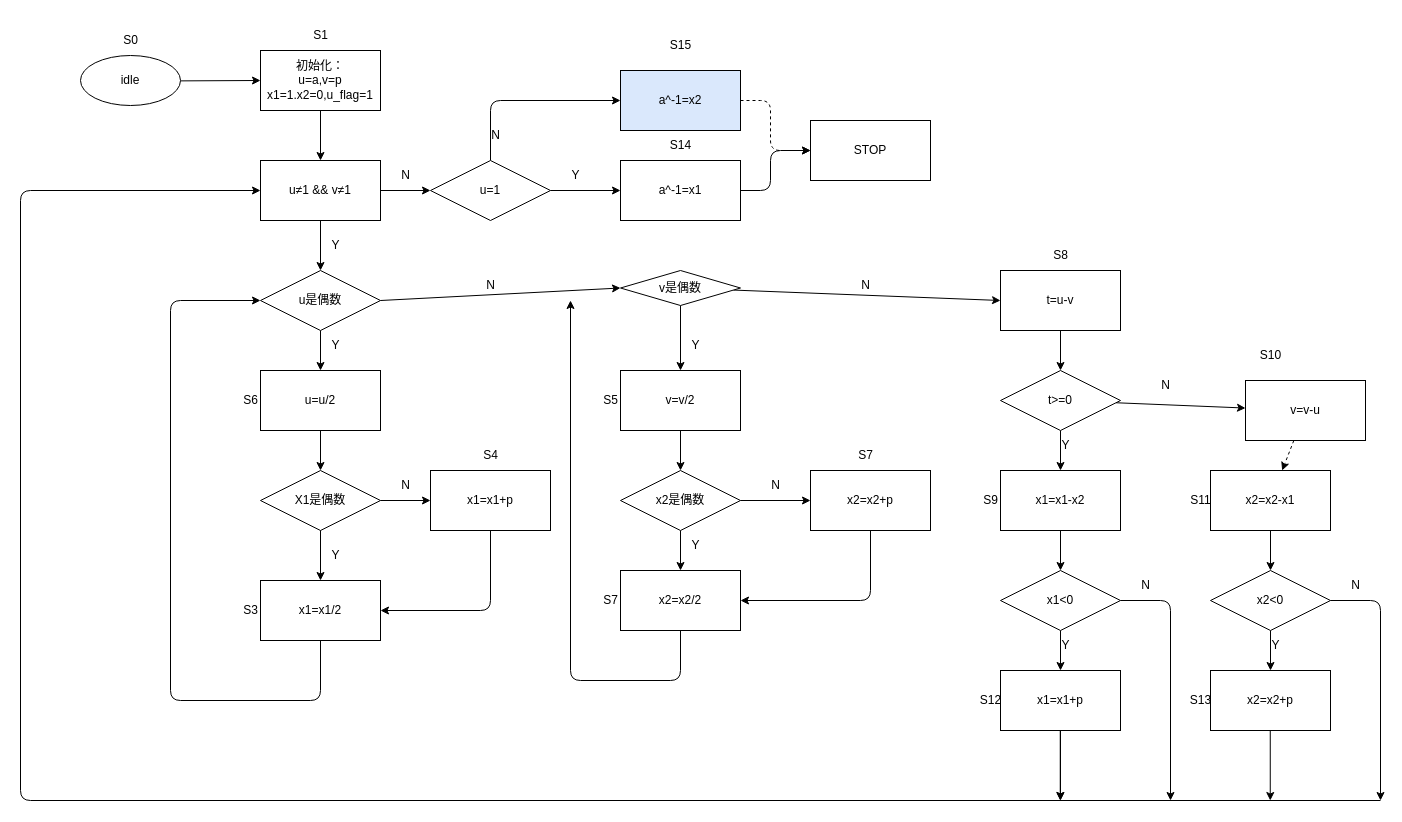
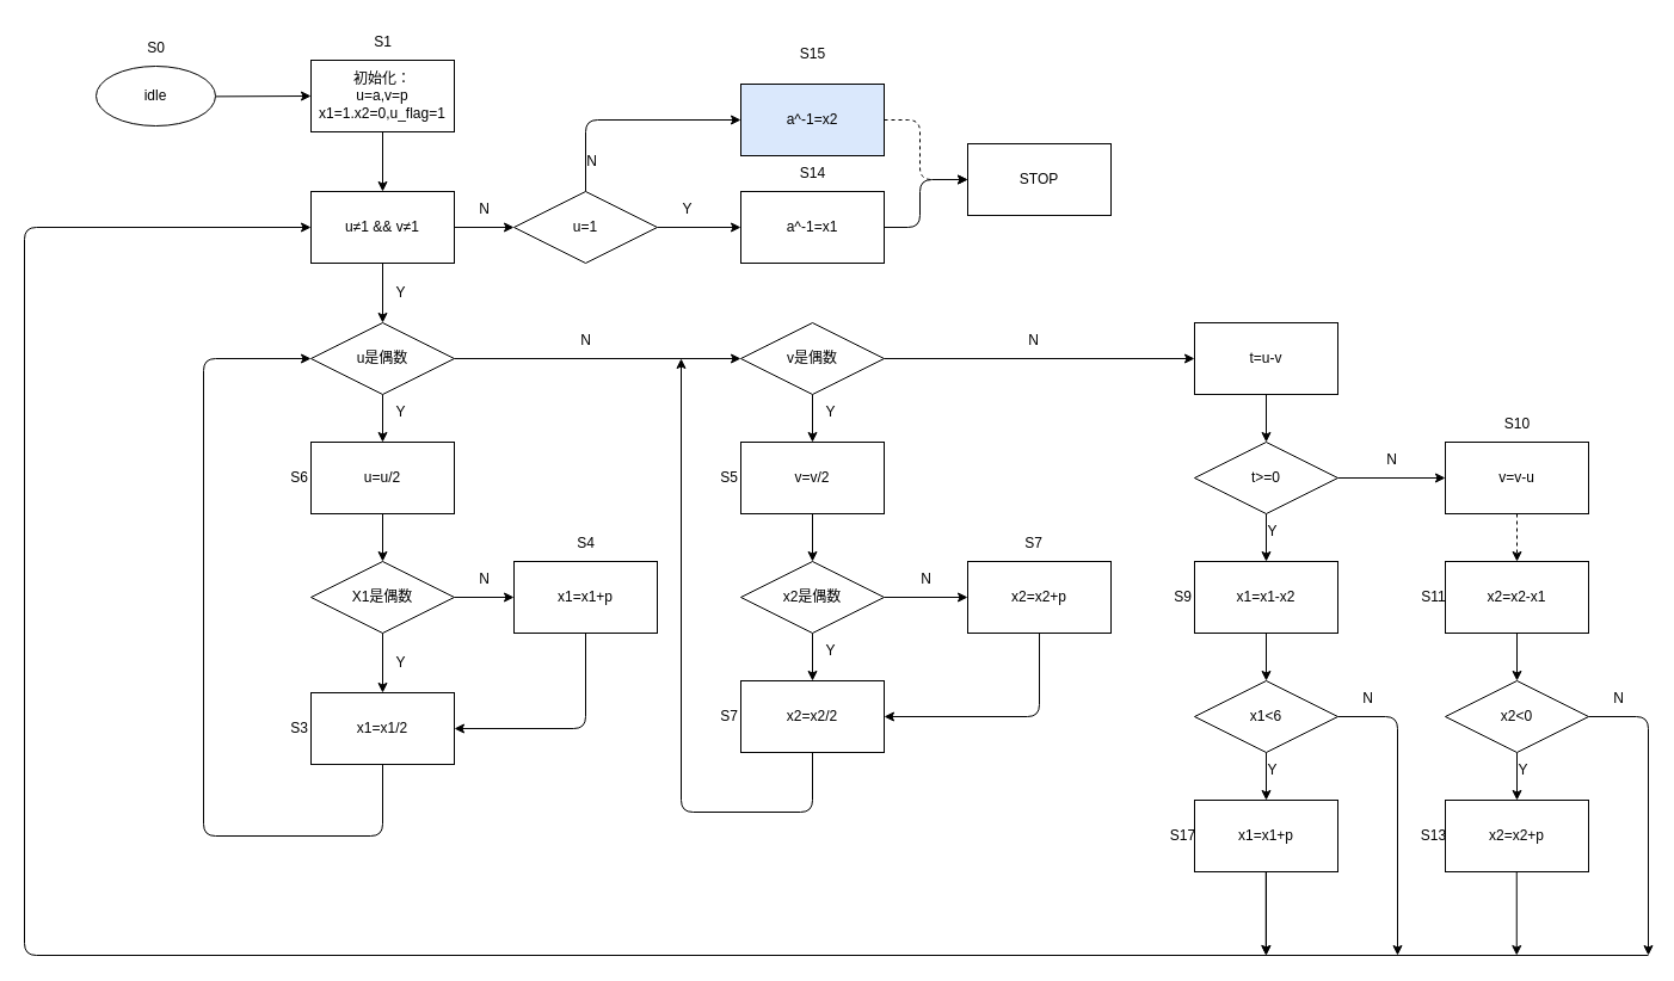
  <mxCell id="0" />
  <mxCell id="1" parent="0" />
  <mxCell id="2" value="" style="edgeStyle=none;html=1;" parent="1" source="3" target="10" edge="1"><mxGeometry relative="1" as="geometry" /></mxCell>
  <mxCell id="3" value="初始化：&lt;br&gt;u=a,v=p&lt;br&gt;x1=1.x2=0,u_flag=1" style="whiteSpace=wrap;html=1;" parent="1" vertex="1"><mxGeometry x="260" y="50" width="120" height="60" as="geometry" /></mxCell>
  <mxCell id="4" value="S1" style="text;html=1;align=center;verticalAlign=middle;resizable=0;points=[];autosize=1;strokeColor=none;fillColor=none;" parent="1" vertex="1"><mxGeometry x="300" y="20" width="40" height="30" as="geometry" /></mxCell>
  <mxCell id="5" value="" style="edgeStyle=none;html=1;" parent="1" source="6" target="3" edge="1"><mxGeometry relative="1" as="geometry" /></mxCell>
  <mxCell id="6" value="idle" style="ellipse;whiteSpace=wrap;html=1;" parent="1" vertex="1"><mxGeometry x="80" y="55" width="100" height="50" as="geometry" /></mxCell>
  <mxCell id="7" value="S0" style="text;html=1;align=center;verticalAlign=middle;resizable=0;points=[];autosize=1;strokeColor=none;fillColor=none;" parent="1" vertex="1"><mxGeometry x="110" y="25" width="40" height="30" as="geometry" /></mxCell>
  <mxCell id="8" value="" style="edgeStyle=none;html=1;" parent="1" source="10" target="13" edge="1"><mxGeometry relative="1" as="geometry" /></mxCell>
  <mxCell id="9" value="" style="edgeStyle=none;html=1;" parent="1" source="10" target="17" edge="1"><mxGeometry relative="1" as="geometry" /></mxCell>
  <mxCell id="10" value="u≠1 &amp;amp;&amp;amp; v≠1" style="whiteSpace=wrap;html=1;rounded=0;" parent="1" vertex="1"><mxGeometry x="260" y="160" width="120" height="60" as="geometry" /></mxCell>
  <mxCell id="11" value="" style="edgeStyle=none;html=1;" parent="1" source="13" target="20" edge="1"><mxGeometry relative="1" as="geometry" /></mxCell>
  <mxCell id="12" style="edgeStyle=none;html=1;exitX=1;exitY=0.5;exitDx=0;exitDy=0;entryX=0;entryY=0.5;entryDx=0;entryDy=0;" parent="1" source="13" target="44" edge="1"><mxGeometry relative="1" as="geometry" /></mxCell>
  <mxCell id="13" value="u是偶数" style="rhombus;whiteSpace=wrap;html=1;" parent="1" vertex="1"><mxGeometry x="260" y="270" width="120" height="60" as="geometry" /></mxCell>
  <mxCell id="14" value="Y" style="text;html=1;align=center;verticalAlign=middle;resizable=0;points=[];autosize=1;strokeColor=none;fillColor=none;" parent="1" vertex="1"><mxGeometry x="320" y="230" width="30" height="30" as="geometry" /></mxCell>
  <mxCell id="15" value="" style="edgeStyle=none;html=1;entryX=0;entryY=0.5;entryDx=0;entryDy=0;" parent="1" source="17" target="36" edge="1"><mxGeometry relative="1" as="geometry" /></mxCell>
  <mxCell id="16" style="edgeStyle=none;html=1;exitX=0.5;exitY=0;exitDx=0;exitDy=0;entryX=0;entryY=0.5;entryDx=0;entryDy=0;" parent="1" source="17" target="34" edge="1"><mxGeometry relative="1" as="geometry"><Array as="points"><mxPoint x="490" y="100" /></Array></mxGeometry></mxCell>
  <mxCell id="17" value="u=1" style="rhombus;whiteSpace=wrap;html=1;" parent="1" vertex="1"><mxGeometry x="430" y="160" width="120" height="60" as="geometry" /></mxCell>
  <mxCell id="18" value="N" style="text;html=1;align=center;verticalAlign=middle;resizable=0;points=[];autosize=1;strokeColor=none;fillColor=none;" parent="1" vertex="1"><mxGeometry x="390" y="160" width="30" height="30" as="geometry" /></mxCell>
  <mxCell id="19" value="" style="edgeStyle=none;html=1;" parent="1" source="20" target="23" edge="1"><mxGeometry relative="1" as="geometry" /></mxCell>
  <mxCell id="20" value="u=u/2" style="whiteSpace=wrap;html=1;" parent="1" vertex="1"><mxGeometry x="260" y="370" width="120" height="60" as="geometry" /></mxCell>
  <mxCell id="21" value="S6" style="text;html=1;align=center;verticalAlign=middle;resizable=0;points=[];autosize=1;strokeColor=none;fillColor=none;" parent="1" vertex="1"><mxGeometry x="230" y="385" width="40" height="30" as="geometry" /></mxCell>
  <mxCell id="22" value="" style="edgeStyle=none;html=1;" parent="1" source="23" target="30" edge="1"><mxGeometry relative="1" as="geometry" /></mxCell>
  <mxCell id="23" value="X1是偶数" style="rhombus;whiteSpace=wrap;html=1;" parent="1" vertex="1"><mxGeometry x="260" y="470" width="120" height="60" as="geometry" /></mxCell>
  <mxCell id="24" value="" style="edgeStyle=none;html=1;" parent="1" edge="1"><mxGeometry relative="1" as="geometry"><mxPoint x="320" y="530" as="sourcePoint" /><mxPoint x="320" y="580" as="targetPoint" /></mxGeometry></mxCell>
  <mxCell id="25" value="Y" style="text;html=1;align=center;verticalAlign=middle;resizable=0;points=[];autosize=1;strokeColor=none;fillColor=none;" parent="1" vertex="1"><mxGeometry x="320" y="540" width="30" height="30" as="geometry" /></mxCell>
  <mxCell id="26" style="edgeStyle=none;html=1;exitX=0.5;exitY=1;exitDx=0;exitDy=0;entryX=0;entryY=0.5;entryDx=0;entryDy=0;" parent="1" source="27" target="13" edge="1"><mxGeometry relative="1" as="geometry"><Array as="points"><mxPoint x="320" y="700" /><mxPoint x="170" y="700" /><mxPoint x="170" y="300" /></Array></mxGeometry></mxCell>
  <mxCell id="27" value="x1=x1/2" style="whiteSpace=wrap;html=1;" parent="1" vertex="1"><mxGeometry x="260" y="580" width="120" height="60" as="geometry" /></mxCell>
  <mxCell id="28" value="S4" style="text;html=1;align=center;verticalAlign=middle;resizable=0;points=[];autosize=1;strokeColor=none;fillColor=none;" parent="1" vertex="1"><mxGeometry x="470" y="440" width="40" height="30" as="geometry" /></mxCell>
  <mxCell id="29" style="edgeStyle=none;html=1;entryX=1;entryY=0.5;entryDx=0;entryDy=0;" parent="1" source="30" target="27" edge="1"><mxGeometry relative="1" as="geometry"><Array as="points"><mxPoint x="490" y="610" /></Array></mxGeometry></mxCell>
  <mxCell id="30" value="x1=x1+p" style="whiteSpace=wrap;html=1;" parent="1" vertex="1"><mxGeometry x="430" y="470" width="120" height="60" as="geometry" /></mxCell>
  <mxCell id="31" value="N" style="text;html=1;align=center;verticalAlign=middle;resizable=0;points=[];autosize=1;strokeColor=none;fillColor=none;" parent="1" vertex="1"><mxGeometry x="390" y="470" width="30" height="30" as="geometry" /></mxCell>
  <mxCell id="32" value="Y" style="text;html=1;align=center;verticalAlign=middle;resizable=0;points=[];autosize=1;strokeColor=none;fillColor=none;" parent="1" vertex="1"><mxGeometry x="320" y="330" width="30" height="30" as="geometry" /></mxCell>
  <mxCell id="33" style="edgeStyle=none;html=1;exitX=1;exitY=0.5;exitDx=0;exitDy=0;entryX=0;entryY=0.5;entryDx=0;entryDy=0;dashed=1;" parent="1" source="34" target="37" edge="1"><mxGeometry relative="1" as="geometry"><Array as="points"><mxPoint x="770" y="100" /><mxPoint x="770" y="150" /></Array></mxGeometry></mxCell>
  <mxCell id="34" value="a^-1=x2" style="whiteSpace=wrap;html=1;fillColor=#dae8fc;" parent="1" vertex="1"><mxGeometry x="620" y="70" width="120" height="60" as="geometry" /></mxCell>
  <mxCell id="35" style="edgeStyle=none;html=1;exitX=1;exitY=0.5;exitDx=0;exitDy=0;entryX=0;entryY=0.5;entryDx=0;entryDy=0;" parent="1" source="36" target="37" edge="1"><mxGeometry relative="1" as="geometry"><Array as="points"><mxPoint x="770" y="190" /><mxPoint x="770" y="150" /></Array></mxGeometry></mxCell>
  <mxCell id="36" value="a^-1=x1" style="whiteSpace=wrap;html=1;" parent="1" vertex="1"><mxGeometry x="620" y="160" width="120" height="60" as="geometry" /></mxCell>
  <mxCell id="37" value="STOP" style="whiteSpace=wrap;html=1;" parent="1" vertex="1"><mxGeometry x="810" y="120" width="120" height="60" as="geometry" /></mxCell>
  <mxCell id="38" value="S15" style="text;html=1;align=center;verticalAlign=middle;resizable=0;points=[];autosize=1;strokeColor=none;fillColor=none;" parent="1" vertex="1"><mxGeometry x="660" y="30" width="40" height="30" as="geometry" /></mxCell>
  <mxCell id="39" value="S14" style="text;html=1;align=center;verticalAlign=middle;resizable=0;points=[];autosize=1;strokeColor=none;fillColor=none;" parent="1" vertex="1"><mxGeometry x="660" y="130" width="40" height="30" as="geometry" /></mxCell>
  <mxCell id="40" value="N" style="text;html=1;align=center;verticalAlign=middle;resizable=0;points=[];autosize=1;strokeColor=none;fillColor=none;" parent="1" vertex="1"><mxGeometry x="480" y="120" width="30" height="30" as="geometry" /></mxCell>
  <mxCell id="41" value="Y" style="text;html=1;align=center;verticalAlign=middle;resizable=0;points=[];autosize=1;strokeColor=none;fillColor=none;" parent="1" vertex="1"><mxGeometry x="560" y="160" width="30" height="30" as="geometry" /></mxCell>
  <mxCell id="42" value="" style="edgeStyle=none;html=1;" parent="1" source="44" target="47" edge="1"><mxGeometry relative="1" as="geometry" /></mxCell>
  <mxCell id="43" style="edgeStyle=none;html=1;entryX=0;entryY=0.5;entryDx=0;entryDy=0;" parent="1" source="44" target="63" edge="1"><mxGeometry relative="1" as="geometry" /></mxCell>
- <mxCell id="44" value="v是偶数" style="rhombus;whiteSpace=wrap;html=1;" parent="1" vertex="1"><mxGeometry x="620" y="270" width="120" height="35" as="geometry" /></mxCell>
+ <mxCell id="44" value="v是偶数" style="rhombus;whiteSpace=wrap;html=1;" parent="1" vertex="1"><mxGeometry x="620" y="270" width="120" height="60" as="geometry" /></mxCell>
  <mxCell id="45" value="N" style="text;html=1;align=center;verticalAlign=middle;resizable=0;points=[];autosize=1;strokeColor=none;fillColor=none;" parent="1" vertex="1"><mxGeometry x="475" y="270" width="30" height="30" as="geometry" /></mxCell>
  <mxCell id="46" value="" style="edgeStyle=none;html=1;" parent="1" source="47" target="50" edge="1"><mxGeometry relative="1" as="geometry" /></mxCell>
  <mxCell id="47" value="v=v/2" style="whiteSpace=wrap;html=1;" parent="1" vertex="1"><mxGeometry x="620" y="370" width="120" height="60" as="geometry" /></mxCell>
  <mxCell id="48" value="" style="edgeStyle=none;html=1;" parent="1" source="50" target="52" edge="1"><mxGeometry relative="1" as="geometry" /></mxCell>
  <mxCell id="49" value="" style="edgeStyle=none;html=1;" parent="1" source="50" target="54" edge="1"><mxGeometry relative="1" as="geometry" /></mxCell>
  <mxCell id="50" value="x2是偶数" style="rhombus;whiteSpace=wrap;html=1;" parent="1" vertex="1"><mxGeometry x="620" y="470" width="120" height="60" as="geometry" /></mxCell>
  <mxCell id="51" style="edgeStyle=none;html=1;exitX=0.5;exitY=1;exitDx=0;exitDy=0;" parent="1" source="52" edge="1"><mxGeometry relative="1" as="geometry"><mxPoint x="570" y="300" as="targetPoint" /><Array as="points"><mxPoint x="680" y="680" /><mxPoint x="570" y="680" /></Array></mxGeometry></mxCell>
  <mxCell id="52" value="x2=x2/2" style="whiteSpace=wrap;html=1;" parent="1" vertex="1"><mxGeometry x="620" y="570" width="120" height="60" as="geometry" /></mxCell>
  <mxCell id="53" style="edgeStyle=none;html=1;exitX=0.5;exitY=1;exitDx=0;exitDy=0;entryX=1;entryY=0.5;entryDx=0;entryDy=0;" parent="1" source="54" target="52" edge="1"><mxGeometry relative="1" as="geometry"><Array as="points"><mxPoint x="870" y="600" /></Array></mxGeometry></mxCell>
  <mxCell id="54" value="x2=x2+p" style="whiteSpace=wrap;html=1;" parent="1" vertex="1"><mxGeometry x="810" y="470" width="120" height="60" as="geometry" /></mxCell>
  <mxCell id="55" value="S5" style="text;html=1;align=center;verticalAlign=middle;resizable=0;points=[];autosize=1;strokeColor=none;fillColor=none;" parent="1" vertex="1"><mxGeometry x="590" y="385" width="40" height="30" as="geometry" /></mxCell>
  <mxCell id="56" value="S7" style="text;html=1;align=center;verticalAlign=middle;resizable=0;points=[];autosize=1;strokeColor=none;fillColor=none;" parent="1" vertex="1"><mxGeometry x="845" y="440" width="40" height="30" as="geometry" /></mxCell>
  <mxCell id="57" value="S7" style="text;html=1;align=center;verticalAlign=middle;resizable=0;points=[];autosize=1;strokeColor=none;fillColor=none;" parent="1" vertex="1"><mxGeometry x="590" y="585" width="40" height="30" as="geometry" /></mxCell>
  <mxCell id="58" value="N" style="text;html=1;align=center;verticalAlign=middle;resizable=0;points=[];autosize=1;strokeColor=none;fillColor=none;" parent="1" vertex="1"><mxGeometry x="760" y="470" width="30" height="30" as="geometry" /></mxCell>
  <mxCell id="59" value="N" style="text;html=1;align=center;verticalAlign=middle;resizable=0;points=[];autosize=1;strokeColor=none;fillColor=none;" parent="1" vertex="1"><mxGeometry x="850" y="270" width="30" height="30" as="geometry" /></mxCell>
  <mxCell id="60" value="Y" style="text;html=1;align=center;verticalAlign=middle;resizable=0;points=[];autosize=1;strokeColor=none;fillColor=none;" parent="1" vertex="1"><mxGeometry x="680" y="530" width="30" height="30" as="geometry" /></mxCell>
  <mxCell id="61" value="Y" style="text;html=1;align=center;verticalAlign=middle;resizable=0;points=[];autosize=1;strokeColor=none;fillColor=none;" parent="1" vertex="1"><mxGeometry x="680" y="330" width="30" height="30" as="geometry" /></mxCell>
  <mxCell id="62" value="" style="edgeStyle=none;html=1;" parent="1" source="63" target="66" edge="1"><mxGeometry relative="1" as="geometry" /></mxCell>
  <mxCell id="63" value="t=u-v" style="whiteSpace=wrap;html=1;" parent="1" vertex="1"><mxGeometry x="1000" y="270" width="120" height="60" as="geometry" /></mxCell>
  <mxCell id="64" value="" style="edgeStyle=none;html=1;" parent="1" source="66" target="68" edge="1"><mxGeometry relative="1" as="geometry" /></mxCell>
  <mxCell id="65" value="" style="edgeStyle=none;html=1;" parent="1" source="66" target="70" edge="1"><mxGeometry relative="1" as="geometry" /></mxCell>
  <mxCell id="66" value="t&amp;gt;=0" style="rhombus;whiteSpace=wrap;html=1;" parent="1" vertex="1"><mxGeometry x="1000" y="370" width="120" height="60" as="geometry" /></mxCell>
  <mxCell id="67" value="" style="edgeStyle=none;html=1;" parent="1" source="68" target="75" edge="1"><mxGeometry relative="1" as="geometry" /></mxCell>
  <mxCell id="68" value="x1=x1-x2" style="whiteSpace=wrap;html=1;" parent="1" vertex="1"><mxGeometry x="1000" y="470" width="120" height="60" as="geometry" /></mxCell>
  <mxCell id="69" value="" style="edgeStyle=none;html=1;dashed=1;" parent="1" source="70" target="72" edge="1"><mxGeometry relative="1" as="geometry" /></mxCell>
- <mxCell id="70" value="v=v-u" style="whiteSpace=wrap;html=1;" parent="1" vertex="1"><mxGeometry x="1245" y="380" width="120" height="60" as="geometry" /></mxCell>
+ <mxCell id="70" value="v=v-u" style="whiteSpace=wrap;html=1;" parent="1" vertex="1"><mxGeometry x="1210" y="370" width="120" height="60" as="geometry" /></mxCell>
  <mxCell id="71" value="" style="edgeStyle=none;html=1;" parent="1" source="72" target="77" edge="1"><mxGeometry relative="1" as="geometry" /></mxCell>
  <mxCell id="72" value="x2=x2-x1" style="whiteSpace=wrap;html=1;" parent="1" vertex="1"><mxGeometry x="1210" y="470" width="120" height="60" as="geometry" /></mxCell>
  <mxCell id="73" value="" style="edgeStyle=none;html=1;" parent="1" source="75" target="81" edge="1"><mxGeometry relative="1" as="geometry" /></mxCell>
  <mxCell id="74" style="edgeStyle=none;html=1;exitX=1;exitY=0.5;exitDx=0;exitDy=0;" parent="1" source="75" edge="1"><mxGeometry relative="1" as="geometry"><mxPoint x="1170" y="800" as="targetPoint" /><Array as="points"><mxPoint x="1170" y="600" /></Array></mxGeometry></mxCell>
- <mxCell id="75" value="x1&amp;lt;0" style="rhombus;whiteSpace=wrap;html=1;" parent="1" vertex="1"><mxGeometry x="1000" y="570" width="120" height="60" as="geometry" /></mxCell>
+ <mxCell id="75" value="x1&amp;lt;6" style="rhombus;whiteSpace=wrap;html=1;" parent="1" vertex="1"><mxGeometry x="1000" y="570" width="120" height="60" as="geometry" /></mxCell>
  <mxCell id="76" value="" style="edgeStyle=none;html=1;" parent="1" source="77" target="82" edge="1"><mxGeometry relative="1" as="geometry" /></mxCell>
  <mxCell id="77" value="x2&amp;lt;0" style="rhombus;whiteSpace=wrap;html=1;" parent="1" vertex="1"><mxGeometry x="1210" y="570" width="120" height="60" as="geometry" /></mxCell>
  <mxCell id="78" value="Y" style="text;html=1;align=center;verticalAlign=middle;resizable=0;points=[];autosize=1;strokeColor=none;fillColor=none;" parent="1" vertex="1"><mxGeometry x="1050" y="430" width="30" height="30" as="geometry" /></mxCell>
  <mxCell id="79" value="Y" style="text;html=1;align=center;verticalAlign=middle;resizable=0;points=[];autosize=1;strokeColor=none;fillColor=none;" parent="1" vertex="1"><mxGeometry x="1050" y="630" width="30" height="30" as="geometry" /></mxCell>
  <mxCell id="80" value="Y" style="text;html=1;align=center;verticalAlign=middle;resizable=0;points=[];autosize=1;strokeColor=none;fillColor=none;" parent="1" vertex="1"><mxGeometry x="1260" y="630" width="30" height="30" as="geometry" /></mxCell>
  <mxCell id="81" value="x1=x1+p" style="whiteSpace=wrap;html=1;" parent="1" vertex="1"><mxGeometry x="1000" y="670" width="120" height="60" as="geometry" /></mxCell>
  <mxCell id="82" value="x2=x2+p" style="whiteSpace=wrap;html=1;" parent="1" vertex="1"><mxGeometry x="1210" y="670" width="120" height="60" as="geometry" /></mxCell>
  <mxCell id="83" value="S9" style="text;html=1;align=center;verticalAlign=middle;resizable=0;points=[];autosize=1;strokeColor=none;fillColor=none;" parent="1" vertex="1"><mxGeometry x="970" y="485" width="40" height="30" as="geometry" /></mxCell>
  <mxCell id="84" value="S11" style="text;html=1;align=center;verticalAlign=middle;resizable=0;points=[];autosize=1;strokeColor=none;fillColor=none;" parent="1" vertex="1"><mxGeometry x="1180" y="485" width="40" height="30" as="geometry" /></mxCell>
  <mxCell id="85" value="S10" style="text;html=1;align=center;verticalAlign=middle;resizable=0;points=[];autosize=1;strokeColor=none;fillColor=none;" parent="1" vertex="1"><mxGeometry x="1250" y="340" width="40" height="30" as="geometry" /></mxCell>
- <mxCell id="86" value="S12" style="text;html=1;align=center;verticalAlign=middle;resizable=0;points=[];autosize=1;strokeColor=none;fillColor=none;" parent="1" vertex="1"><mxGeometry x="970" y="685" width="40" height="30" as="geometry" /></mxCell>
+ <mxCell id="86" value="S17" style="text;html=1;align=center;verticalAlign=middle;resizable=0;points=[];autosize=1;strokeColor=none;fillColor=none;" parent="1" vertex="1"><mxGeometry x="970" y="685" width="40" height="30" as="geometry" /></mxCell>
  <mxCell id="87" value="S13" style="text;html=1;align=center;verticalAlign=middle;resizable=0;points=[];autosize=1;strokeColor=none;fillColor=none;" parent="1" vertex="1"><mxGeometry x="1180" y="685" width="40" height="30" as="geometry" /></mxCell>
  <mxCell id="88" value="N" style="text;html=1;align=center;verticalAlign=middle;resizable=0;points=[];autosize=1;strokeColor=none;fillColor=none;" parent="1" vertex="1"><mxGeometry x="1130" y="570" width="30" height="30" as="geometry" /></mxCell>
  <mxCell id="89" style="edgeStyle=none;html=1;exitX=1;exitY=0.5;exitDx=0;exitDy=0;" parent="1" edge="1"><mxGeometry relative="1" as="geometry"><mxPoint x="1380" y="800" as="targetPoint" /><mxPoint x="1330" y="600" as="sourcePoint" /><Array as="points"><mxPoint x="1380" y="600" /></Array></mxGeometry></mxCell>
  <mxCell id="90" value="N" style="text;html=1;align=center;verticalAlign=middle;resizable=0;points=[];autosize=1;strokeColor=none;fillColor=none;" parent="1" vertex="1"><mxGeometry x="1340" y="570" width="30" height="30" as="geometry" /></mxCell>
  <mxCell id="91" value="N" style="text;html=1;align=center;verticalAlign=middle;resizable=0;points=[];autosize=1;strokeColor=none;fillColor=none;" parent="1" vertex="1"><mxGeometry x="1150" y="370" width="30" height="30" as="geometry" /></mxCell>
- <mxCell id="92" value="S8" style="text;html=1;align=center;verticalAlign=middle;resizable=0;points=[];autosize=1;strokeColor=none;fillColor=none;" parent="1" vertex="1"><mxGeometry x="1040" y="240" width="40" height="30" as="geometry" /></mxCell>
  <mxCell id="93" value="" style="endArrow=classic;html=1;entryX=0;entryY=0.5;entryDx=0;entryDy=0;" parent="1" target="10" edge="1"><mxGeometry width="50" height="50" relative="1" as="geometry"><mxPoint x="1380" y="800" as="sourcePoint" /><mxPoint x="110" y="420" as="targetPoint" /><Array as="points"><mxPoint x="20" y="800" /><mxPoint x="20" y="190" /></Array></mxGeometry></mxCell>
  <mxCell id="94" value="" style="endArrow=classic;html=1;exitX=0.5;exitY=1;exitDx=0;exitDy=0;" parent="1" source="81" edge="1"><mxGeometry width="50" height="50" relative="1" as="geometry"><mxPoint x="860" y="790" as="sourcePoint" /><mxPoint x="1060" y="800" as="targetPoint" /></mxGeometry></mxCell>
  <mxCell id="95" value="" style="endArrow=classic;html=1;exitX=0.5;exitY=1;exitDx=0;exitDy=0;" parent="1" edge="1"><mxGeometry width="50" height="50" relative="1" as="geometry"><mxPoint x="1059.76" y="730" as="sourcePoint" /><mxPoint x="1059.76" y="800" as="targetPoint" /></mxGeometry></mxCell>
  <mxCell id="96" value="" style="endArrow=classic;html=1;exitX=0.5;exitY=1;exitDx=0;exitDy=0;" parent="1" edge="1"><mxGeometry width="50" height="50" relative="1" as="geometry"><mxPoint x="1269.76" y="730" as="sourcePoint" /><mxPoint x="1269.76" y="800" as="targetPoint" /></mxGeometry></mxCell>
  <mxCell id="97" value="S3" style="text;html=1;align=center;verticalAlign=middle;resizable=0;points=[];autosize=1;strokeColor=none;fillColor=none;" parent="1" vertex="1"><mxGeometry x="230" y="595" width="40" height="30" as="geometry" /></mxCell>
